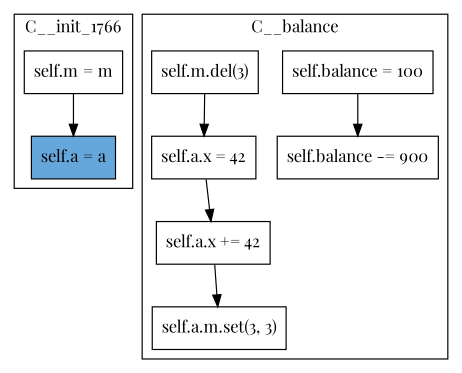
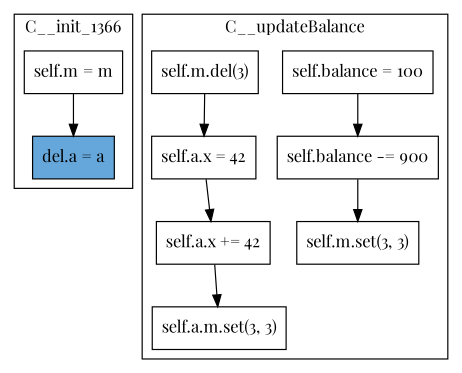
  digraph {
    fontname="Playfair Display"
    node [fontname="Playfair Display" shape=box]
    edge [fontname="Playfair Display"]
    n1 [label="self.m = m"]
-   n2 [fillcolor="#66A7DB" label="self.a = a" style=filled]
+   n2 [fillcolor="#66A7DB" label="del.a = a" style=filled]
    n3 [label="self.balance = 100"]
    n4 [label="self.balance -= 900"]
+   n5 [label="self.m.set(3, 3)"]
    n6 [label="self.m.del(3)"]
    n7 [label="self.a.x = 42"]
    n8 [label="self.a.x += 42"]
    n9 [label="self.a.m.set(3, 3)"]
    subgraph cluster_1 {
-     label=C__init_1766
+     label=C__init_1366
      n1
      n2
    }
    subgraph cluster_2 {
-     label=C__balance
+     label=C__updateBalance
      n3
      n4
+     n5
      n6
      n7
      n8
      n9
    }
    n1 -> n2
    n3 -> n4
+   n4 -> n5
    n6 -> n7
    n7 -> n8
    n8 -> n9
  }
